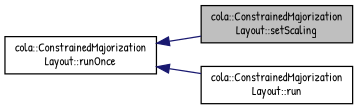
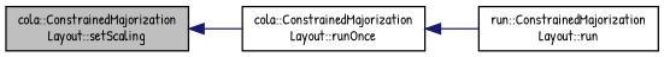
  digraph {
    fontname="Patrick Hand"
    rankdir=LR
    node [color=black fillcolor=white fontname="Patrick Hand" fontsize=10 shape=record style=filled]
    edge [color=midnightblue dir=back fontname="Patrick Hand" fontsize=10 labelfontname=Helvetica labelfontsize=10 style=solid]
    n1 [fillcolor=grey75 fontcolor=black height=0.2 label="cola::ConstrainedMajorization\lLayout::setScaling" width=0.4]
    n2 [height=0.2 label="cola::ConstrainedMajorization\lLayout::runOnce" width=0.4]
-   n3 [height=0.2 label="cola::ConstrainedMajorization\lLayout::run" width=0.4]
-   n2 -> n1
+   n3 [height=0.2 label="run::ConstrainedMajorization\lLayout::run" width=0.4]
+   n1 -> n2
    n2 -> n3
  }
